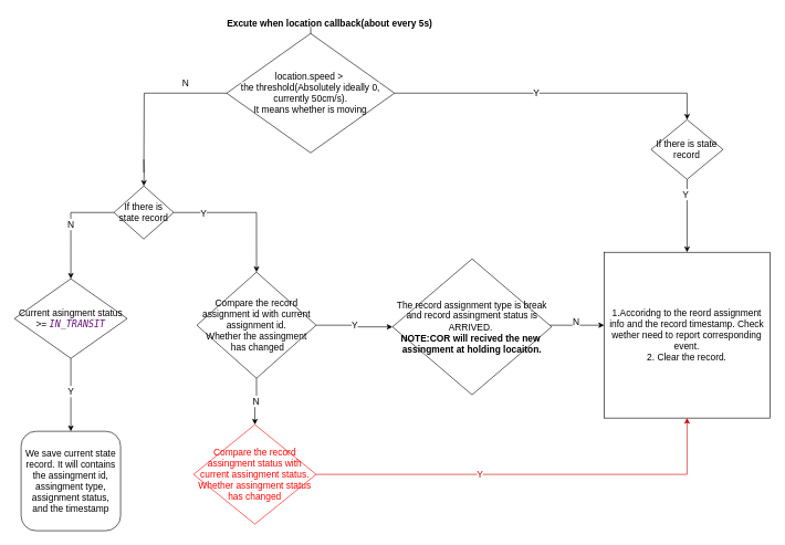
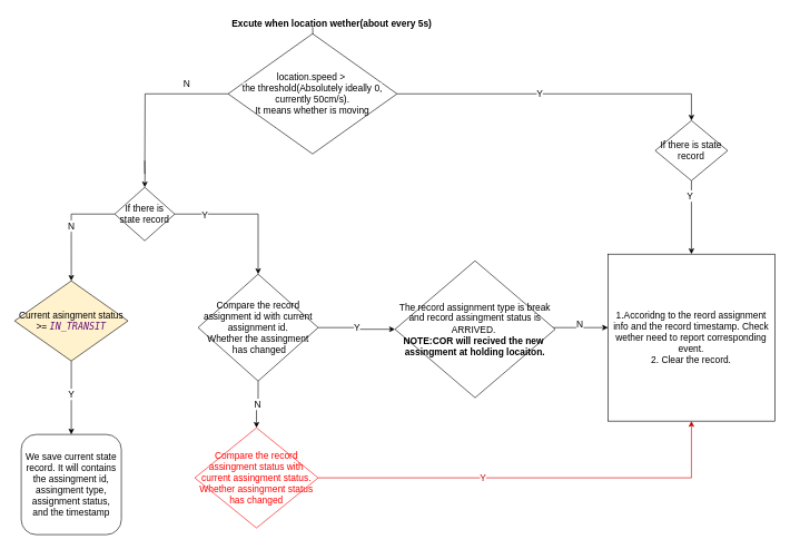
  <mxCell id="0" />
  <mxCell id="1" parent="0" />
  <mxCell id="2" value="" style="edgeStyle=orthogonalEdgeStyle;rounded=0;orthogonalLoop=1;jettySize=auto;html=1;fontSize=14;" edge="1" parent="1" target="7"><mxGeometry relative="1" as="geometry"><mxPoint x="467.587" y="40" as="sourcePoint" /></mxGeometry></mxCell>
- <mxCell id="3" value="&lt;b style=&quot;font-size: 14px;&quot;&gt;Excute when location callback(about every 5s)&lt;/b&gt;" style="text;html=1;align=center;verticalAlign=middle;resizable=0;points=[];autosize=1;strokeColor=none;fillColor=none;strokeWidth=1;fontSize=14;" vertex="1" parent="1"><mxGeometry x="331" width="330" height="30" as="geometry" y="20" /></mxCell>
+ <mxCell id="3" value="&lt;b style=&quot;font-size: 14px;&quot;&gt;Excute when location wether(about every 5s)&lt;/b&gt;" style="text;html=1;align=center;verticalAlign=middle;resizable=0;points=[];autosize=1;strokeColor=none;fillColor=none;strokeWidth=1;fontSize=14;" vertex="1" parent="1"><mxGeometry x="331" width="330" height="30" as="geometry" y="20" /></mxCell>
  <mxCell id="4" style="edgeStyle=orthogonalEdgeStyle;rounded=0;orthogonalLoop=1;jettySize=auto;html=1;entryX=0.5;entryY=0;entryDx=0;entryDy=0;fontSize=14;startArrow=none;" edge="1" parent="1" target="11"><mxGeometry relative="1" as="geometry"><mxPoint x="215.94" y="240" as="sourcePoint" /></mxGeometry></mxCell>
  <mxCell id="5" style="edgeStyle=orthogonalEdgeStyle;rounded=0;orthogonalLoop=1;jettySize=auto;html=1;entryX=0.5;entryY=0;entryDx=0;entryDy=0;fontSize=14;" edge="1" parent="1" source="7" target="14"><mxGeometry relative="1" as="geometry" /></mxCell>
  <mxCell id="6" value="Y" style="edgeLabel;html=1;align=center;verticalAlign=middle;resizable=0;points=[];fontSize=14;" vertex="1" connectable="0" parent="5"><mxGeometry x="-0.113" y="1" relative="1" as="geometry"><mxPoint as="offset" /></mxGeometry></mxCell>
  <mxCell id="7" value="&lt;span style=&quot;background-color: rgb(255, 255, 255);&quot;&gt;location.speed &amp;gt;&amp;nbsp; the&amp;nbsp;threshold(Absolutely ideally 0, currently 50cm/s).&lt;br&gt;&lt;/span&gt;It means whether is moving" style="rhombus;whiteSpace=wrap;html=1;fontSize=14;strokeWidth=1;" vertex="1" parent="1"><mxGeometry x="340.94" y="50" width="253.12" height="180" as="geometry" /></mxCell>
  <mxCell id="8" style="edgeStyle=orthogonalEdgeStyle;rounded=0;orthogonalLoop=1;jettySize=auto;html=1;fontSize=14;" edge="1" parent="1" source="11"><mxGeometry relative="1" as="geometry"><mxPoint x="385.94" y="410" as="targetPoint" /><Array as="points"><mxPoint x="385.94" y="320" /></Array></mxGeometry></mxCell>
  <mxCell id="9" value="Y" style="edgeLabel;html=1;align=center;verticalAlign=middle;resizable=0;points=[];fontSize=14;" vertex="1" connectable="0" parent="8"><mxGeometry x="-0.58" y="-1" relative="1" as="geometry"><mxPoint as="offset" /></mxGeometry></mxCell>
  <mxCell id="10" value="&lt;font color=&quot;#000000&quot;&gt;N&lt;/font&gt;" style="edgeStyle=orthogonalEdgeStyle;rounded=0;orthogonalLoop=1;jettySize=auto;html=1;fontSize=14;fontColor=#CC0000;strokeColor=#000000;entryX=0.5;entryY=0;entryDx=0;entryDy=0;" edge="1" parent="1" source="11" target="30"><mxGeometry relative="1" as="geometry"><mxPoint x="101" y="390" as="targetPoint" /><Array as="points"><mxPoint x="106" y="320" /></Array></mxGeometry></mxCell>
  <mxCell id="11" value="If there is state record" style="rhombus;whiteSpace=wrap;html=1;fontSize=14;strokeWidth=1;" vertex="1" parent="1"><mxGeometry x="171" y="280" width="89.94" height="80" as="geometry" /></mxCell>
  <mxCell id="12" style="edgeStyle=orthogonalEdgeStyle;rounded=0;orthogonalLoop=1;jettySize=auto;html=1;fontSize=14;entryX=0.5;entryY=0;entryDx=0;entryDy=0;" edge="1" parent="1" source="14" target="27"><mxGeometry relative="1" as="geometry"><mxPoint x="1035" y="340" as="targetPoint" /></mxGeometry></mxCell>
  <mxCell id="13" value="Y" style="edgeLabel;html=1;align=center;verticalAlign=middle;resizable=0;points=[];fontSize=14;" vertex="1" connectable="0" parent="12"><mxGeometry x="-0.596" y="-3" relative="1" as="geometry"><mxPoint as="offset" /></mxGeometry></mxCell>
  <mxCell id="14" value="If there is state record" style="rhombus;whiteSpace=wrap;html=1;fontSize=14;strokeWidth=1;" vertex="1" parent="1"><mxGeometry x="981" y="180" width="108.44" height="90" as="geometry" /></mxCell>
  <mxCell id="15" value="We save current state record. It will contains the assingment id, assingment type,&lt;br&gt;assignment status,&lt;br&gt;and the&amp;nbsp;timestamp" style="rounded=1;whiteSpace=wrap;html=1;fontSize=14;strokeWidth=1;direction=south;" vertex="1" parent="1"><mxGeometry x="30.94" y="650" width="150" height="150" as="geometry" /></mxCell>
  <mxCell id="16" value="N" style="edgeStyle=orthogonalEdgeStyle;rounded=0;orthogonalLoop=1;jettySize=auto;html=1;entryX=0.5;entryY=0;entryDx=0;entryDy=0;fontSize=14;" edge="1" parent="1" source="18" target="21"><mxGeometry relative="1" as="geometry" /></mxCell>
  <mxCell id="17" value="Y" style="edgeStyle=orthogonalEdgeStyle;rounded=0;orthogonalLoop=1;jettySize=auto;html=1;entryX=0;entryY=0.5;entryDx=0;entryDy=0;fontSize=14;" edge="1" parent="1" source="18" target="24"><mxGeometry relative="1" as="geometry"><mxPoint x="520.94" y="490" as="targetPoint" /></mxGeometry></mxCell>
  <mxCell id="18" value="Compare the record assignment id with current assignment id.&lt;br&gt;Whether the assingment&lt;br&gt;&amp;nbsp;has changed" style="rhombus;whiteSpace=wrap;html=1;fontSize=14;strokeWidth=1;" vertex="1" parent="1"><mxGeometry x="295.94" y="410" width="180" height="160" as="geometry" /></mxCell>
  <mxCell id="19" style="edgeStyle=orthogonalEdgeStyle;rounded=0;orthogonalLoop=1;jettySize=auto;html=1;fontSize=14;entryX=0.5;entryY=1;entryDx=0;entryDy=0;fontColor=#FF0000;strokeColor=#CC0000;" edge="1" parent="1" source="21" target="27"><mxGeometry relative="1" as="geometry"><mxPoint x="1061" y="715" as="targetPoint" /></mxGeometry></mxCell>
  <mxCell id="20" value="&lt;font color=&quot;#cc0000&quot;&gt;Y&lt;/font&gt;" style="edgeLabel;html=1;align=center;verticalAlign=middle;resizable=0;points=[];fontSize=14;" vertex="1" connectable="0" parent="19"><mxGeometry x="-0.233" relative="1" as="geometry"><mxPoint as="offset" /></mxGeometry></mxCell>
  <mxCell id="21" value="Compare the record assingment status with current assingment status.&lt;br&gt;Whether assingment status has changed" style="rhombus;whiteSpace=wrap;html=1;fontSize=14;strokeWidth=1;fontColor=#FF0000;strokeColor=#FF0000;" vertex="1" parent="1"><mxGeometry x="291" y="640" width="184.94" height="150" as="geometry" /></mxCell>
  <mxCell id="22" style="edgeStyle=orthogonalEdgeStyle;rounded=0;orthogonalLoop=1;jettySize=auto;html=1;fontSize=14;" edge="1" parent="1" source="24" target="27"><mxGeometry relative="1" as="geometry"><Array as="points"><mxPoint x="881" y="490" /><mxPoint x="881" y="490" /></Array></mxGeometry></mxCell>
  <mxCell id="23" value="N" style="edgeLabel;html=1;align=center;verticalAlign=middle;resizable=0;points=[];fontSize=14;" vertex="1" connectable="0" parent="22"><mxGeometry x="-0.372" y="2" relative="1" as="geometry"><mxPoint x="13" y="-3" as="offset" /></mxGeometry></mxCell>
  <mxCell id="24" value="The record assignment type is break and record assingment status is ARRIVED.&amp;nbsp;&lt;br&gt;&lt;b&gt;NOTE:COR will recived the new&amp;nbsp;&lt;br&gt;assingment at holding locaiton.&lt;br&gt;&lt;/b&gt;" style="rhombus;whiteSpace=wrap;html=1;fontSize=14;strokeWidth=1;" vertex="1" parent="1"><mxGeometry x="591" y="390" width="240" height="205" as="geometry" /></mxCell>
  <mxCell id="25" value="" style="edgeStyle=orthogonalEdgeStyle;rounded=0;orthogonalLoop=1;jettySize=auto;html=1;fontSize=14;endArrow=none;" edge="1" parent="1" source="7"><mxGeometry relative="1" as="geometry"><mxPoint x="341.023" y="150.059" as="sourcePoint" /><mxPoint x="216" y="260" as="targetPoint" /></mxGeometry></mxCell>
  <mxCell id="26" value="N" style="edgeLabel;html=1;align=center;verticalAlign=middle;resizable=0;points=[];fontSize=14;" vertex="1" connectable="0" parent="25"><mxGeometry x="-0.05" y="-4" relative="1" as="geometry"><mxPoint x="54" y="-12" as="offset" /></mxGeometry></mxCell>
  <mxCell id="27" value="1.Accoridng to the reord assignment info and the record timestamp. Check wether need to report&amp;nbsp;corresponding event.&lt;br&gt;2. Clear the record." style="whiteSpace=wrap;html=1;aspect=fixed;fontSize=14;strokeWidth=1;" vertex="1" parent="1"><mxGeometry x="910.22" y="380" width="250" height="250" as="geometry" /></mxCell>
  <mxCell id="28" style="edgeStyle=orthogonalEdgeStyle;rounded=0;orthogonalLoop=1;jettySize=auto;html=1;fontSize=14;fontColor=#000000;strokeColor=#000000;" edge="1" parent="1" source="30" target="15"><mxGeometry relative="1" as="geometry" /></mxCell>
  <mxCell id="29" value="Y" style="edgeLabel;html=1;align=center;verticalAlign=middle;resizable=0;points=[];fontSize=14;fontColor=#000000;" vertex="1" connectable="0" parent="28"><mxGeometry x="-0.105" relative="1" as="geometry"><mxPoint as="offset" /></mxGeometry></mxCell>
- <mxCell id="30" value="Current asingment status &amp;gt;= &lt;font face=&quot;JetBrains Mono, monospace&quot; color=&quot;#660e7a&quot;&gt;&lt;i&gt;IN_TRANSIT&lt;/i&gt;&lt;/font&gt;" style="rhombus;whiteSpace=wrap;html=1;fontSize=14;strokeWidth=1;" vertex="1" parent="1"><mxGeometry x="20.94" y="420" width="170" height="120" as="geometry" /></mxCell>
+ <mxCell id="30" value="Current asingment status &amp;gt;= &lt;font face=&quot;JetBrains Mono, monospace&quot; color=&quot;#660e7a&quot;&gt;&lt;i&gt;IN_TRANSIT&lt;/i&gt;&lt;/font&gt;" style="rhombus;whiteSpace=wrap;html=1;fontSize=14;strokeWidth=1;fillColor=#fff2cc;" vertex="1" parent="1"><mxGeometry x="20.94" y="420" width="170" height="120" as="geometry" /></mxCell>
